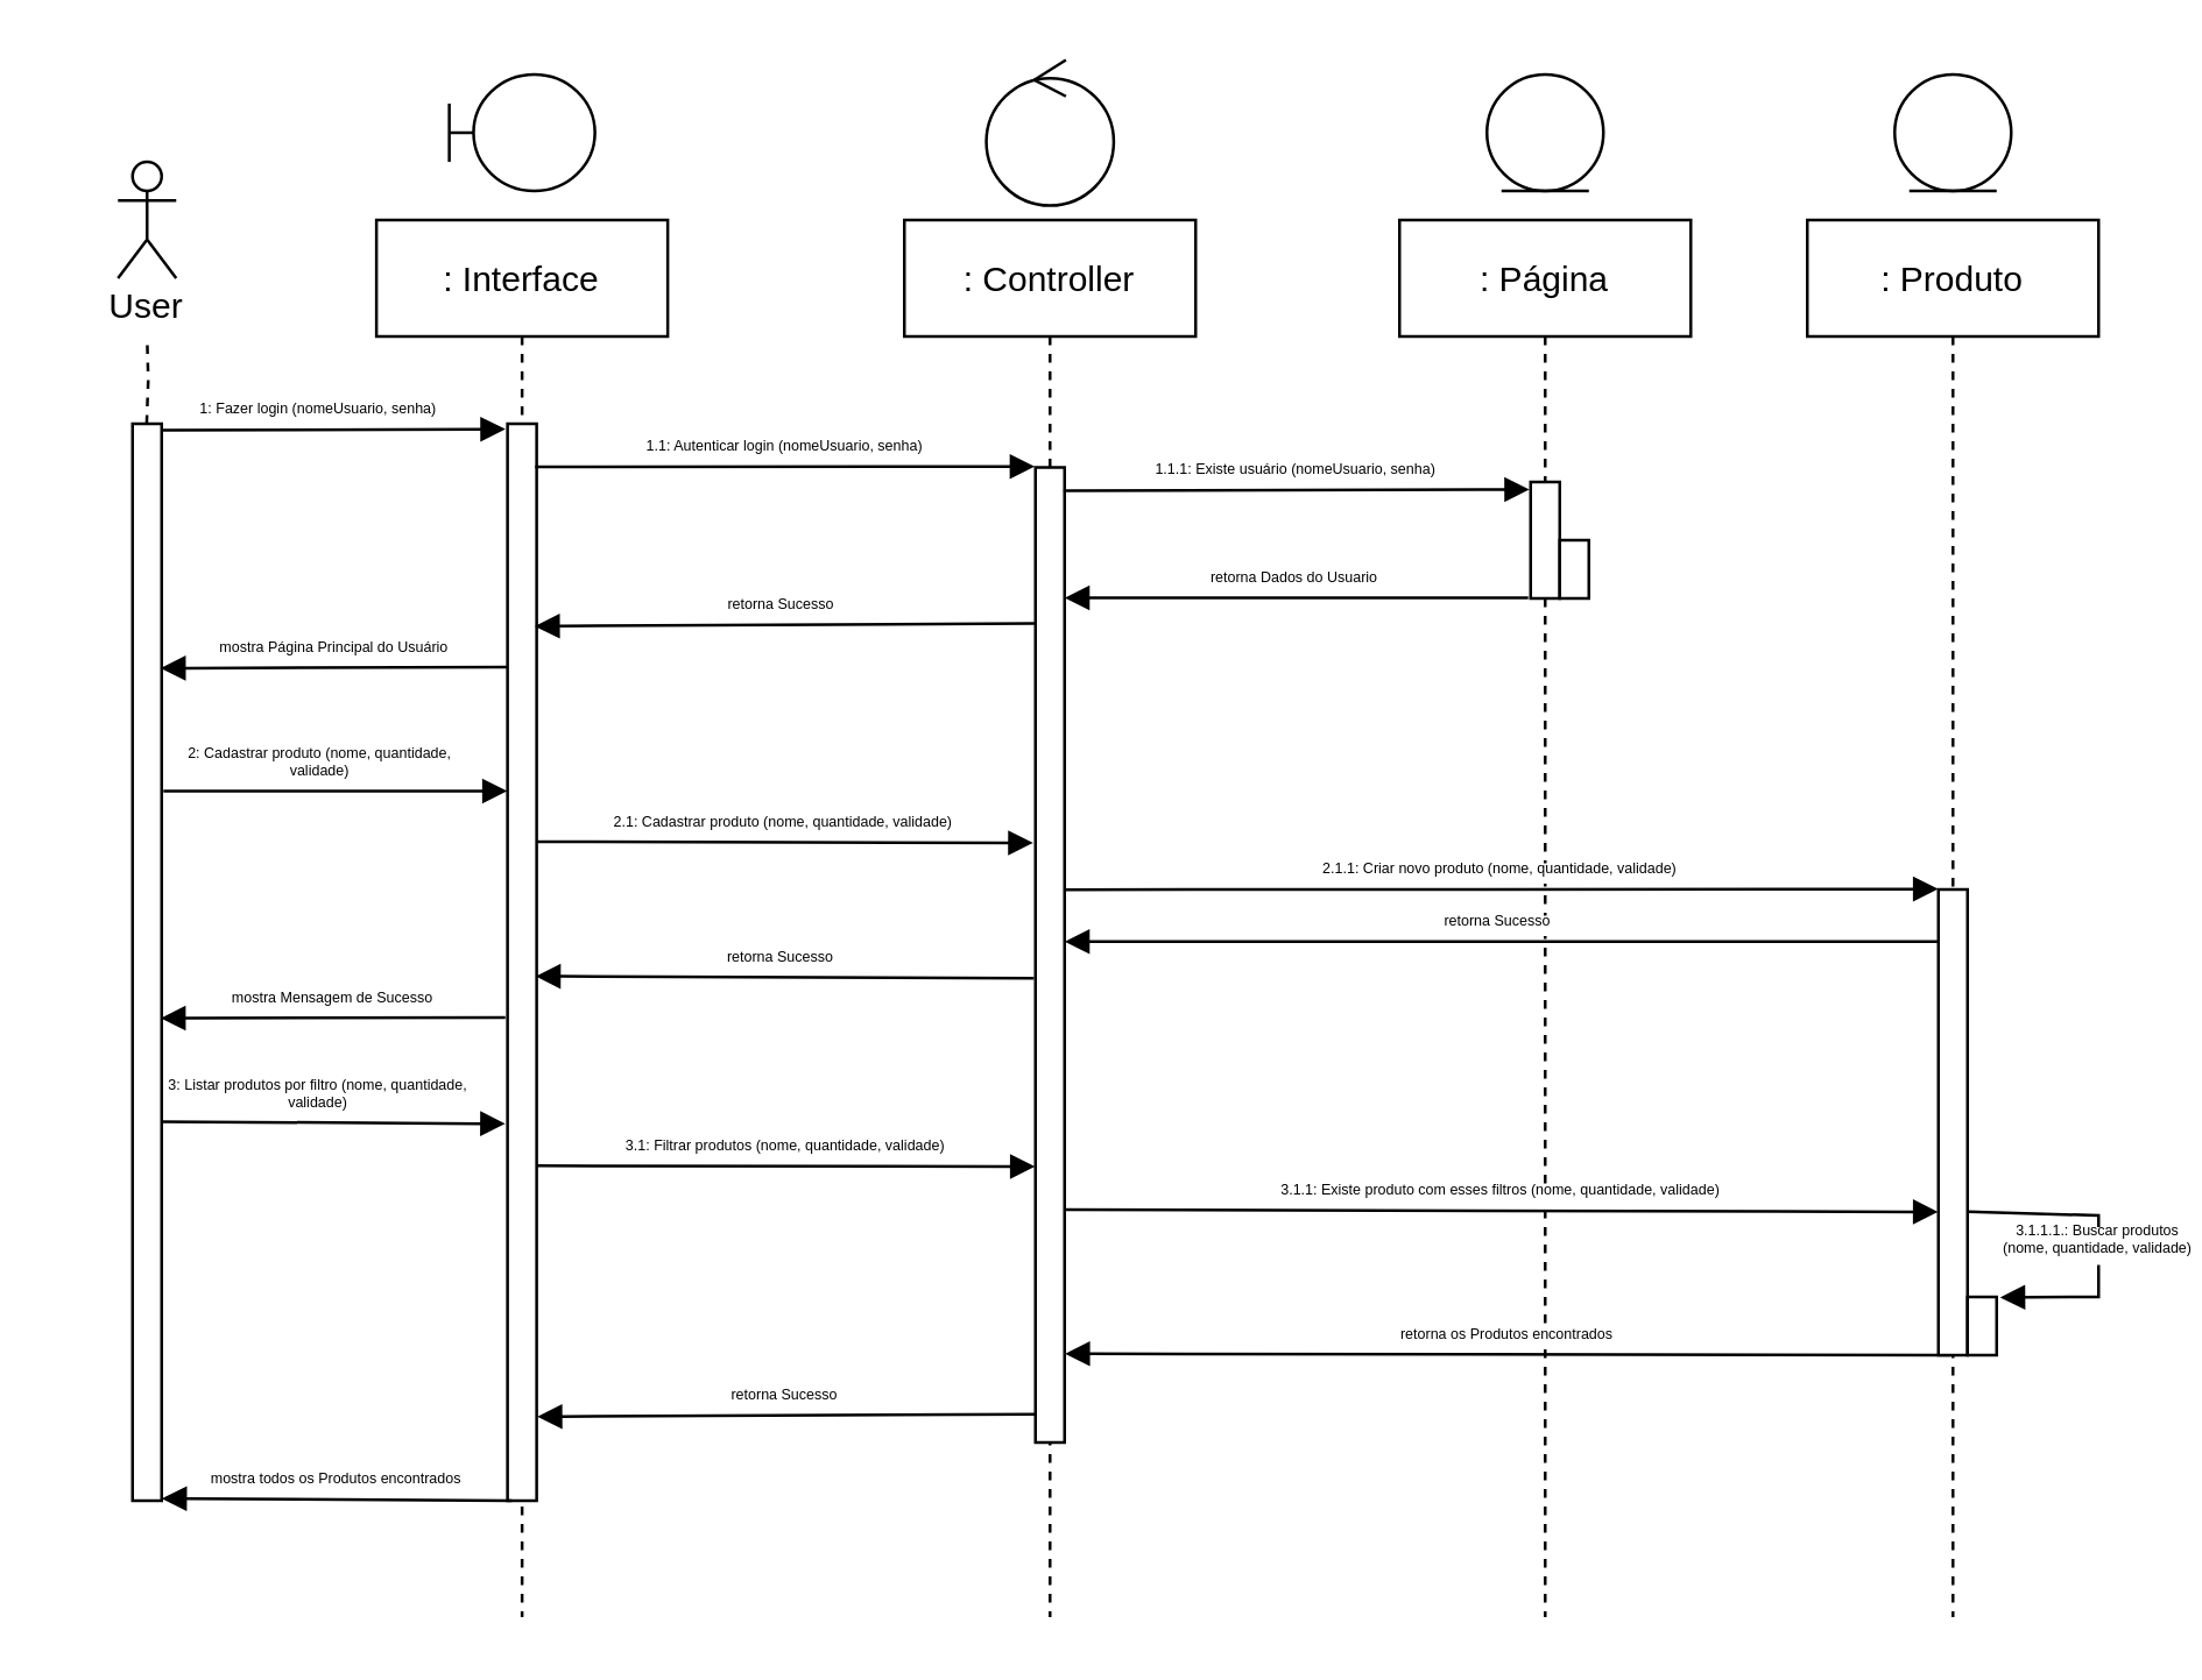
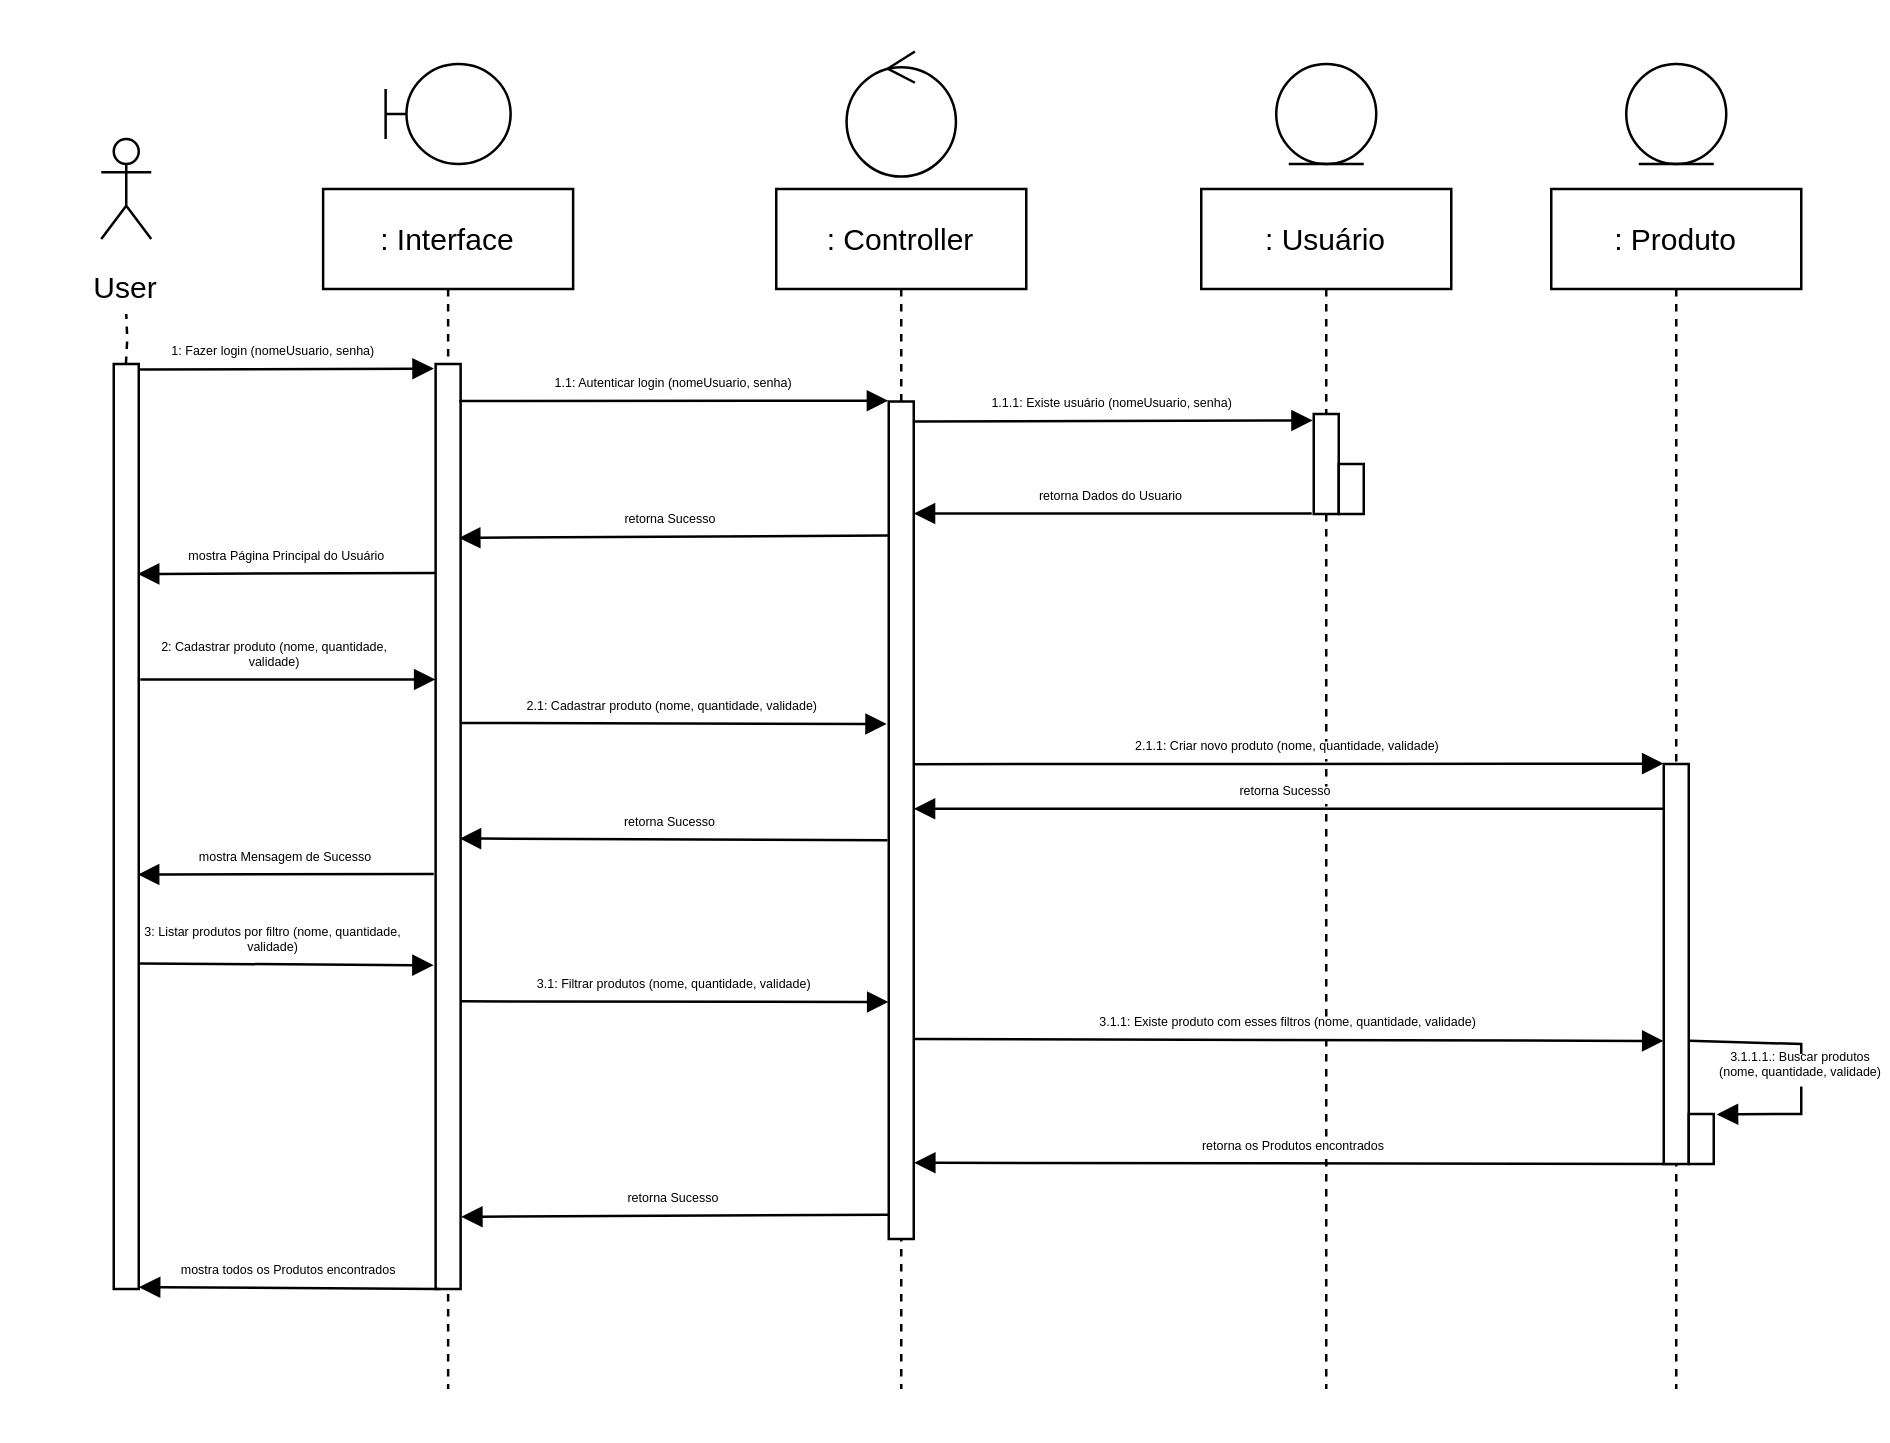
  <mxCell id="0" />
  <mxCell id="1" parent="0" />
  <mxCell id="2" value=": Interface" style="shape=umlLifeline;perimeter=lifelinePerimeter;container=1;collapsible=0;recursiveResize=0;rounded=0;shadow=0;strokeWidth=1;" parent="1" vertex="1"><mxGeometry x="128.75" y="75" width="100" height="480" as="geometry" /></mxCell>
  <mxCell id="3" value="" style="points=[];perimeter=orthogonalPerimeter;rounded=0;shadow=0;strokeWidth=1;" parent="2" vertex="1"><mxGeometry x="45" y="70" width="10" height="370" as="geometry" /></mxCell>
  <mxCell id="4" value=": Controller" style="shape=umlLifeline;perimeter=lifelinePerimeter;container=1;collapsible=0;recursiveResize=0;rounded=0;shadow=0;strokeWidth=1;" parent="1" vertex="1"><mxGeometry x="310" y="75" width="100" height="480" as="geometry" /></mxCell>
  <mxCell id="5" value="" style="points=[];perimeter=orthogonalPerimeter;rounded=0;shadow=0;strokeWidth=1;" parent="4" vertex="1"><mxGeometry x="45" y="85" width="10" height="335" as="geometry" /></mxCell>
  <mxCell id="6" value="1.1: Autenticar login (nomeUsuario, senha)" style="verticalAlign=bottom;endArrow=block;shadow=0;strokeWidth=1;fontSize=5;exitX=0.949;exitY=0.04;exitDx=0;exitDy=0;exitPerimeter=0;entryX=-0.022;entryY=-0.001;entryDx=0;entryDy=0;entryPerimeter=0;" parent="1" source="3" target="5" edge="1"><mxGeometry relative="1" as="geometry"><mxPoint x="190" y="162" as="sourcePoint" /><mxPoint x="350" y="164" as="targetPoint" /></mxGeometry></mxCell>
  <mxCell id="7" value="" style="points=[];perimeter=orthogonalPerimeter;rounded=0;shadow=0;strokeWidth=1;direction=west;" parent="1" vertex="1"><mxGeometry x="45" y="145" width="10" height="370" as="geometry" /></mxCell>
  <mxCell id="8" value="" style="shape=umlActor;verticalLabelPosition=bottom;verticalAlign=top;html=1;outlineConnect=0;" parent="1" vertex="1"><mxGeometry x="40" y="55" width="20" height="40" as="geometry" /></mxCell>
- <mxCell id="9" value="User" style="text;html=1;strokeColor=none;fillColor=none;align=center;verticalAlign=middle;whiteSpace=wrap;rounded=0;dashed=1;" parent="1" vertex="1"><mxGeometry x="20" y="95" width="60" height="20" as="geometry" /></mxCell>
+ <mxCell id="9" value="User" style="text;html=1;strokeColor=none;fillColor=none;align=center;verticalAlign=middle;whiteSpace=wrap;rounded=0;dashed=1;" parent="1" vertex="1"><mxGeometry x="20" y="105" width="60" height="20" as="geometry" /></mxCell>
  <mxCell id="10" value="" style="endArrow=none;dashed=1;html=1;rounded=0;edgeStyle=orthogonalEdgeStyle;" parent="1" target="9" edge="1"><mxGeometry width="50" height="50" relative="1" as="geometry"><mxPoint x="49.86" y="145" as="sourcePoint" /><mxPoint x="50.1" y="125" as="targetPoint" /><Array as="points" /></mxGeometry></mxCell>
  <mxCell id="11" value="1: Fazer login (nomeUsuario, senha)" style="verticalAlign=bottom;endArrow=block;shadow=0;strokeWidth=1;fontSize=5;entryX=-0.073;entryY=0.005;entryDx=0;entryDy=0;entryPerimeter=0;exitX=-0.012;exitY=0.994;exitDx=0;exitDy=0;exitPerimeter=0;" parent="1" source="7" target="3" edge="1"><mxGeometry x="-0.083" relative="1" as="geometry"><mxPoint x="60" y="147" as="sourcePoint" /><mxPoint x="170" y="147" as="targetPoint" /><mxPoint as="offset" /></mxGeometry></mxCell>
- <mxCell id="12" value=": Página" style="shape=umlLifeline;perimeter=lifelinePerimeter;container=1;collapsible=0;recursiveResize=0;rounded=0;shadow=0;strokeWidth=1;" parent="1" vertex="1"><mxGeometry x="480" y="75" width="100" height="480" as="geometry" /></mxCell>
+ <mxCell id="12" value=": Usuário" style="shape=umlLifeline;perimeter=lifelinePerimeter;container=1;collapsible=0;recursiveResize=0;rounded=0;shadow=0;strokeWidth=1;" parent="1" vertex="1"><mxGeometry x="480" y="75" width="100" height="480" as="geometry" /></mxCell>
  <mxCell id="13" value="" style="points=[];perimeter=orthogonalPerimeter;rounded=0;shadow=0;strokeWidth=1;" parent="12" vertex="1"><mxGeometry x="45" y="90" width="10" height="40" as="geometry" /></mxCell>
  <mxCell id="14" value="" style="html=1;points=[];perimeter=orthogonalPerimeter;fontSize=5;fillColor=default;" parent="12" vertex="1"><mxGeometry x="55" y="110" width="10" height="20" as="geometry" /></mxCell>
  <mxCell id="15" value="retorna os Produtos encontrados" style="verticalAlign=bottom;endArrow=block;shadow=0;strokeWidth=1;fontSize=5;exitX=-0.081;exitY=0.996;exitDx=0;exitDy=0;exitPerimeter=0;entryX=1.012;entryY=0.909;entryDx=0;entryDy=0;entryPerimeter=0;" parent="12" target="5" edge="1"><mxGeometry relative="1" as="geometry"><mxPoint x="189.19" y="390.0" as="sourcePoint" /><mxPoint x="-110" y="390" as="targetPoint" /></mxGeometry></mxCell>
  <mxCell id="16" value="1.1.1: Existe usuário (nomeUsuario, senha)" style="verticalAlign=bottom;endArrow=block;shadow=0;strokeWidth=1;fontSize=5;entryX=-0.04;entryY=0.065;entryDx=0;entryDy=0;entryPerimeter=0;exitX=0.965;exitY=0.024;exitDx=0;exitDy=0;exitPerimeter=0;" parent="1" source="5" target="13" edge="1"><mxGeometry relative="1" as="geometry"><mxPoint x="370" y="167" as="sourcePoint" /><mxPoint x="520" y="177" as="targetPoint" /></mxGeometry></mxCell>
  <mxCell id="17" value="" style="shape=umlBoundary;whiteSpace=wrap;html=1;fontSize=8;fillColor=default;" parent="1" vertex="1"><mxGeometry x="153.75" y="25" width="50" height="40" as="geometry" /></mxCell>
  <mxCell id="18" value="" style="ellipse;shape=umlControl;whiteSpace=wrap;html=1;fontSize=8;fillColor=default;" parent="1" vertex="1"><mxGeometry x="338.13" y="20" width="43.75" height="50" as="geometry" /></mxCell>
  <mxCell id="19" value="" style="ellipse;shape=umlEntity;whiteSpace=wrap;html=1;fontSize=8;fillColor=default;" parent="1" vertex="1"><mxGeometry x="510" y="25" width="40" height="40" as="geometry" /></mxCell>
  <mxCell id="20" value="retorna Sucesso " style="verticalAlign=bottom;endArrow=block;shadow=0;strokeWidth=1;fontSize=5;exitX=-0.033;exitY=0.16;exitDx=0;exitDy=0;exitPerimeter=0;entryX=0.936;entryY=0.188;entryDx=0;entryDy=0;entryPerimeter=0;" parent="1" source="5" target="3" edge="1"><mxGeometry relative="1" as="geometry"><mxPoint x="350" y="235" as="sourcePoint" /><mxPoint x="190" y="224" as="targetPoint" /></mxGeometry></mxCell>
  <mxCell id="21" value="       mostra Página Principal do Usuário" style="verticalAlign=bottom;endArrow=block;shadow=0;strokeWidth=1;fontSize=5;entryX=0.033;entryY=0.773;entryDx=0;entryDy=0;entryPerimeter=0;exitX=-0.008;exitY=0.226;exitDx=0;exitDy=0;exitPerimeter=0;" parent="1" source="3" target="7" edge="1"><mxGeometry x="0.069" relative="1" as="geometry"><mxPoint x="170" y="229" as="sourcePoint" /><mxPoint x="54.6" y="255.56" as="targetPoint" /><mxPoint as="offset" /></mxGeometry></mxCell>
  <mxCell id="22" value=": Produto" style="shape=umlLifeline;perimeter=lifelinePerimeter;container=1;collapsible=0;recursiveResize=0;rounded=0;shadow=0;strokeWidth=1;" parent="1" vertex="1"><mxGeometry x="620" y="75" width="100" height="480" as="geometry" /></mxCell>
  <mxCell id="23" value="" style="points=[];perimeter=orthogonalPerimeter;rounded=0;shadow=0;strokeWidth=1;" parent="22" vertex="1"><mxGeometry x="45" y="230" width="10" height="160" as="geometry" /></mxCell>
  <mxCell id="24" value="3.1.1.1.: Buscar produtos &#10;(nome, quantidade, validade)" style="verticalAlign=bottom;endArrow=block;shadow=0;strokeWidth=1;fontSize=5;exitX=1.023;exitY=0.692;exitDx=0;exitDy=0;exitPerimeter=0;entryX=1.12;entryY=0.01;entryDx=0;entryDy=0;entryPerimeter=0;rounded=0;" parent="22" source="23" target="25" edge="1"><mxGeometry x="0.178" relative="1" as="geometry"><mxPoint x="-245" y="350.0" as="sourcePoint" /><mxPoint x="56" y="377" as="targetPoint" /><Array as="points"><mxPoint x="100" y="342" /><mxPoint x="100" y="370" /><mxPoint x="90" y="370" /></Array><mxPoint as="offset" /></mxGeometry></mxCell>
  <mxCell id="25" value="" style="html=1;points=[];perimeter=orthogonalPerimeter;fontSize=5;fillColor=default;" parent="22" vertex="1"><mxGeometry x="55" y="370" width="10" height="20" as="geometry" /></mxCell>
  <mxCell id="26" value="" style="ellipse;shape=umlEntity;whiteSpace=wrap;html=1;fontSize=8;fillColor=default;" parent="1" vertex="1"><mxGeometry x="650" y="25" width="40" height="40" as="geometry" /></mxCell>
  <mxCell id="27" value="2: Cadastrar produto (nome, quantidade, &#10;validade)" style="verticalAlign=bottom;endArrow=block;shadow=0;strokeWidth=1;fontSize=5;exitX=-0.062;exitY=0.659;exitDx=0;exitDy=0;exitPerimeter=0;entryX=-0.008;entryY=0.341;entryDx=0;entryDy=0;entryPerimeter=0;" parent="1" source="7" target="3" edge="1"><mxGeometry x="-0.083" relative="1" as="geometry"><mxPoint x="55" y="295.53" as="sourcePoint" /><mxPoint x="170" y="271" as="targetPoint" /><mxPoint as="offset" /></mxGeometry></mxCell>
  <mxCell id="28" value="2.1: Cadastrar produto (nome, quantidade, validade)" style="verticalAlign=bottom;endArrow=block;shadow=0;strokeWidth=1;fontSize=5;exitX=0.996;exitY=0.388;exitDx=0;exitDy=0;exitPerimeter=0;entryX=-0.078;entryY=0.385;entryDx=0;entryDy=0;entryPerimeter=0;" parent="1" source="3" target="5" edge="1"><mxGeometry relative="1" as="geometry"><mxPoint x="190" y="287" as="sourcePoint" /><mxPoint x="350" y="289" as="targetPoint" /></mxGeometry></mxCell>
  <mxCell id="29" value="2.1.1: Criar novo produto (nome, quantidade, validade)" style="verticalAlign=bottom;endArrow=block;shadow=0;strokeWidth=1;fontSize=5;entryX=-0.012;entryY=-0.001;entryDx=0;entryDy=0;entryPerimeter=0;exitX=0.978;exitY=0.433;exitDx=0;exitDy=0;exitPerimeter=0;" parent="1" source="5" target="23" edge="1"><mxGeometry relative="1" as="geometry"><mxPoint x="370" y="305" as="sourcePoint" /><mxPoint x="660" y="305" as="targetPoint" /></mxGeometry></mxCell>
  <mxCell id="30" value="retorna Sucesso " style="verticalAlign=bottom;endArrow=block;shadow=0;strokeWidth=1;fontSize=5;exitX=-0.033;exitY=0.112;exitDx=0;exitDy=0;exitPerimeter=0;" parent="1" source="23" target="5" edge="1"><mxGeometry relative="1" as="geometry"><mxPoint x="660" y="333" as="sourcePoint" /><mxPoint x="370" y="330" as="targetPoint" /></mxGeometry></mxCell>
  <mxCell id="31" value="retorna Sucesso " style="verticalAlign=bottom;endArrow=block;shadow=0;strokeWidth=1;fontSize=5;entryX=0.965;entryY=0.513;entryDx=0;entryDy=0;entryPerimeter=0;exitX=-0.053;exitY=0.524;exitDx=0;exitDy=0;exitPerimeter=0;" parent="1" source="5" target="3" edge="1"><mxGeometry relative="1" as="geometry"><mxPoint x="350" y="343" as="sourcePoint" /><mxPoint x="190" y="345" as="targetPoint" /></mxGeometry></mxCell>
  <mxCell id="32" value="mostra Mensagem de Sucesso" style="verticalAlign=bottom;endArrow=block;shadow=0;strokeWidth=1;fontSize=5;entryX=0.035;entryY=0.448;entryDx=0;entryDy=0;entryPerimeter=0;" parent="1" target="7" edge="1"><mxGeometry relative="1" as="geometry"><mxPoint x="173" y="349" as="sourcePoint" /><mxPoint x="60" y="354" as="targetPoint" /></mxGeometry></mxCell>
  <mxCell id="33" value="3: Listar produtos por filtro (nome, quantidade, &#10;validade)" style="verticalAlign=bottom;endArrow=block;shadow=0;strokeWidth=1;fontSize=5;exitX=0;exitY=0.352;exitDx=0;exitDy=0;exitPerimeter=0;entryX=-0.078;entryY=0.65;entryDx=0;entryDy=0;entryPerimeter=0;" parent="1" source="7" target="3" edge="1"><mxGeometry x="-0.083" relative="1" as="geometry"><mxPoint x="60" y="385" as="sourcePoint" /><mxPoint x="170" y="385" as="targetPoint" /><mxPoint as="offset" /></mxGeometry></mxCell>
  <mxCell id="34" value="3.1: Filtrar produtos (nome, quantidade, validade)" style="verticalAlign=bottom;endArrow=block;shadow=0;strokeWidth=1;fontSize=5;exitX=0.974;exitY=0.689;exitDx=0;exitDy=0;exitPerimeter=0;entryX=-0.012;entryY=0.717;entryDx=0;entryDy=0;entryPerimeter=0;" parent="1" source="3" target="5" edge="1"><mxGeometry relative="1" as="geometry"><mxPoint x="180" y="415" as="sourcePoint" /><mxPoint x="350" y="400" as="targetPoint" /></mxGeometry></mxCell>
  <mxCell id="35" value="retorna Dados do Usuario" style="verticalAlign=bottom;endArrow=block;shadow=0;strokeWidth=1;fontSize=5;exitX=-0.081;exitY=0.996;exitDx=0;exitDy=0;exitPerimeter=0;" parent="1" source="13" target="5" edge="1"><mxGeometry relative="1" as="geometry"><mxPoint x="525" y="215" as="sourcePoint" /><mxPoint x="370" y="215" as="targetPoint" /></mxGeometry></mxCell>
  <mxCell id="36" value="3.1.1: Existe produto com esses filtros (nome, quantidade, validade)" style="verticalAlign=bottom;endArrow=block;shadow=0;strokeWidth=1;fontSize=5;entryX=-0.012;entryY=-0.001;entryDx=0;entryDy=0;entryPerimeter=0;exitX=1;exitY=0.524;exitDx=0;exitDy=0;exitPerimeter=0;" parent="1" edge="1"><mxGeometry relative="1" as="geometry"><mxPoint x="365" y="415" as="sourcePoint" /><mxPoint x="664.88" y="415.77" as="targetPoint" /></mxGeometry></mxCell>
  <mxCell id="37" value="retorna Sucesso " style="verticalAlign=bottom;endArrow=block;shadow=0;strokeWidth=1;fontSize=5;exitX=-0.012;exitY=0.971;exitDx=0;exitDy=0;exitPerimeter=0;entryX=1.02;entryY=0.922;entryDx=0;entryDy=0;entryPerimeter=0;" parent="1" source="5" target="3" edge="1"><mxGeometry relative="1" as="geometry"><mxPoint x="350" y="486" as="sourcePoint" /><mxPoint x="190" y="486" as="targetPoint" /></mxGeometry></mxCell>
  <mxCell id="38" value="mostra todos os Produtos encontrados" style="verticalAlign=bottom;endArrow=block;shadow=0;strokeWidth=1;fontSize=5;exitX=-0.099;exitY=0.55;exitDx=0;exitDy=0;exitPerimeter=0;entryX=-0.006;entryY=0.002;entryDx=0;entryDy=0;entryPerimeter=0;" parent="1" target="7" edge="1"><mxGeometry relative="1" as="geometry"><mxPoint x="175.24" y="515" as="sourcePoint" /><mxPoint x="60" y="515" as="targetPoint" /></mxGeometry></mxCell>
